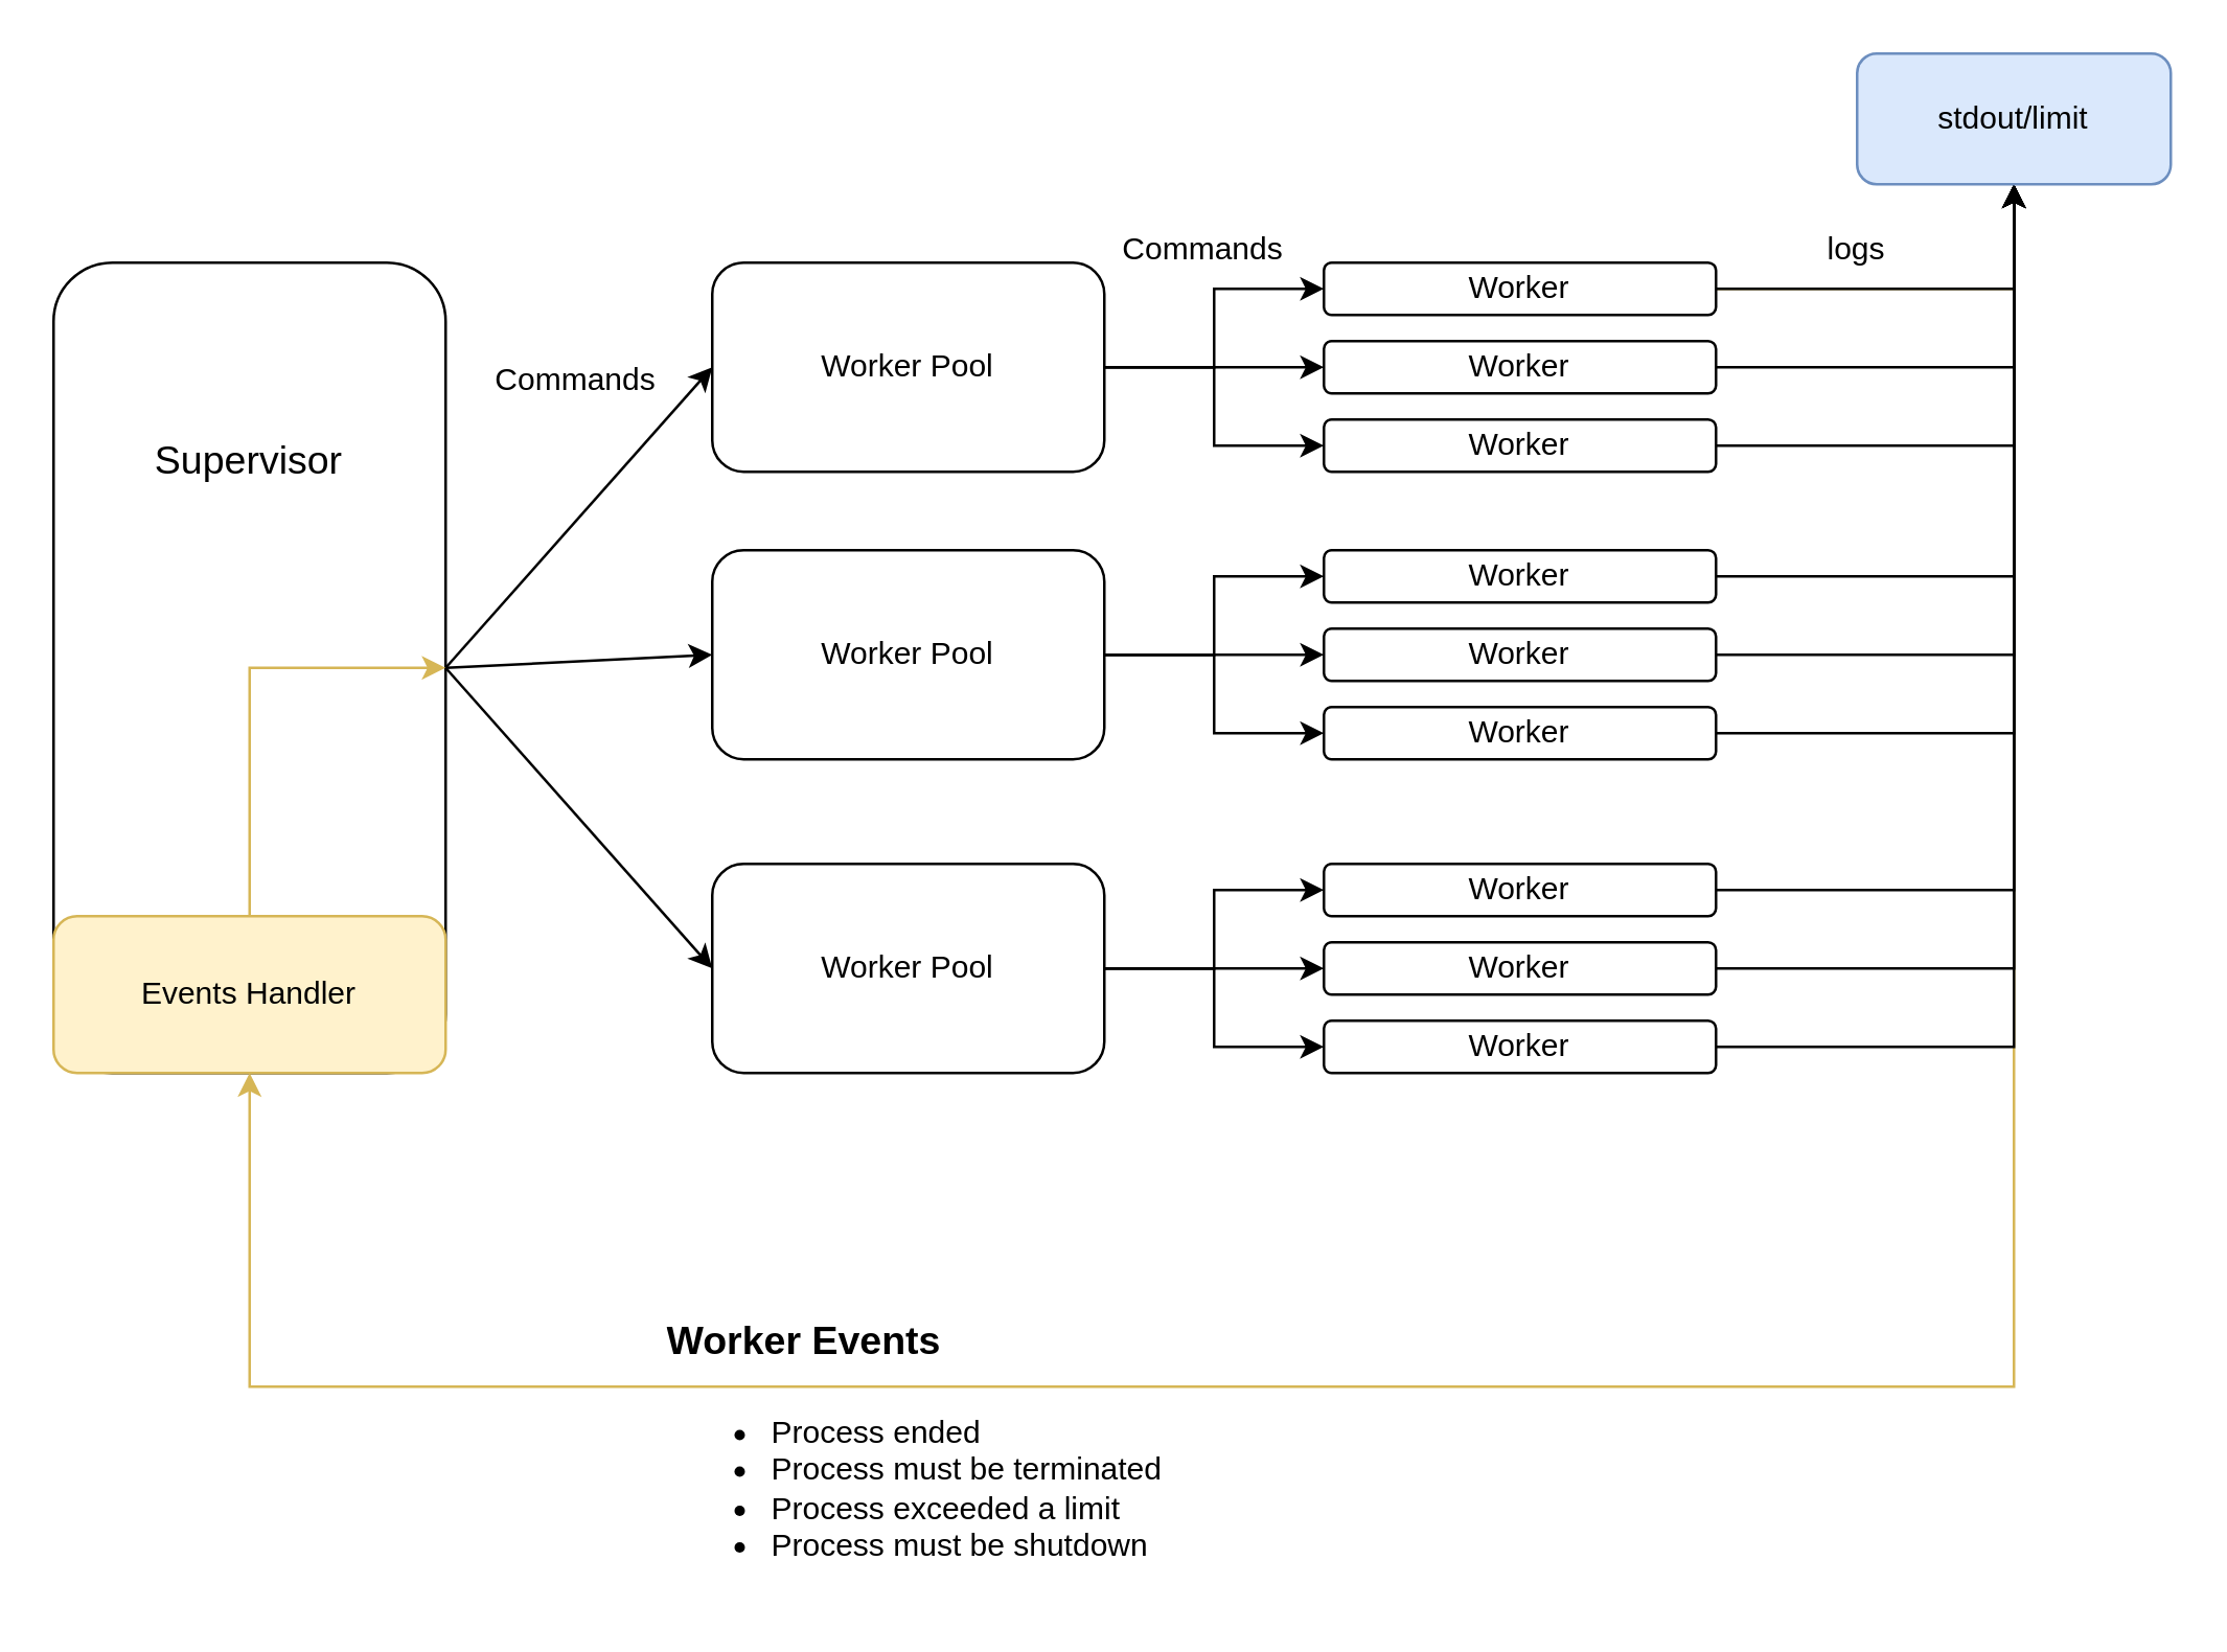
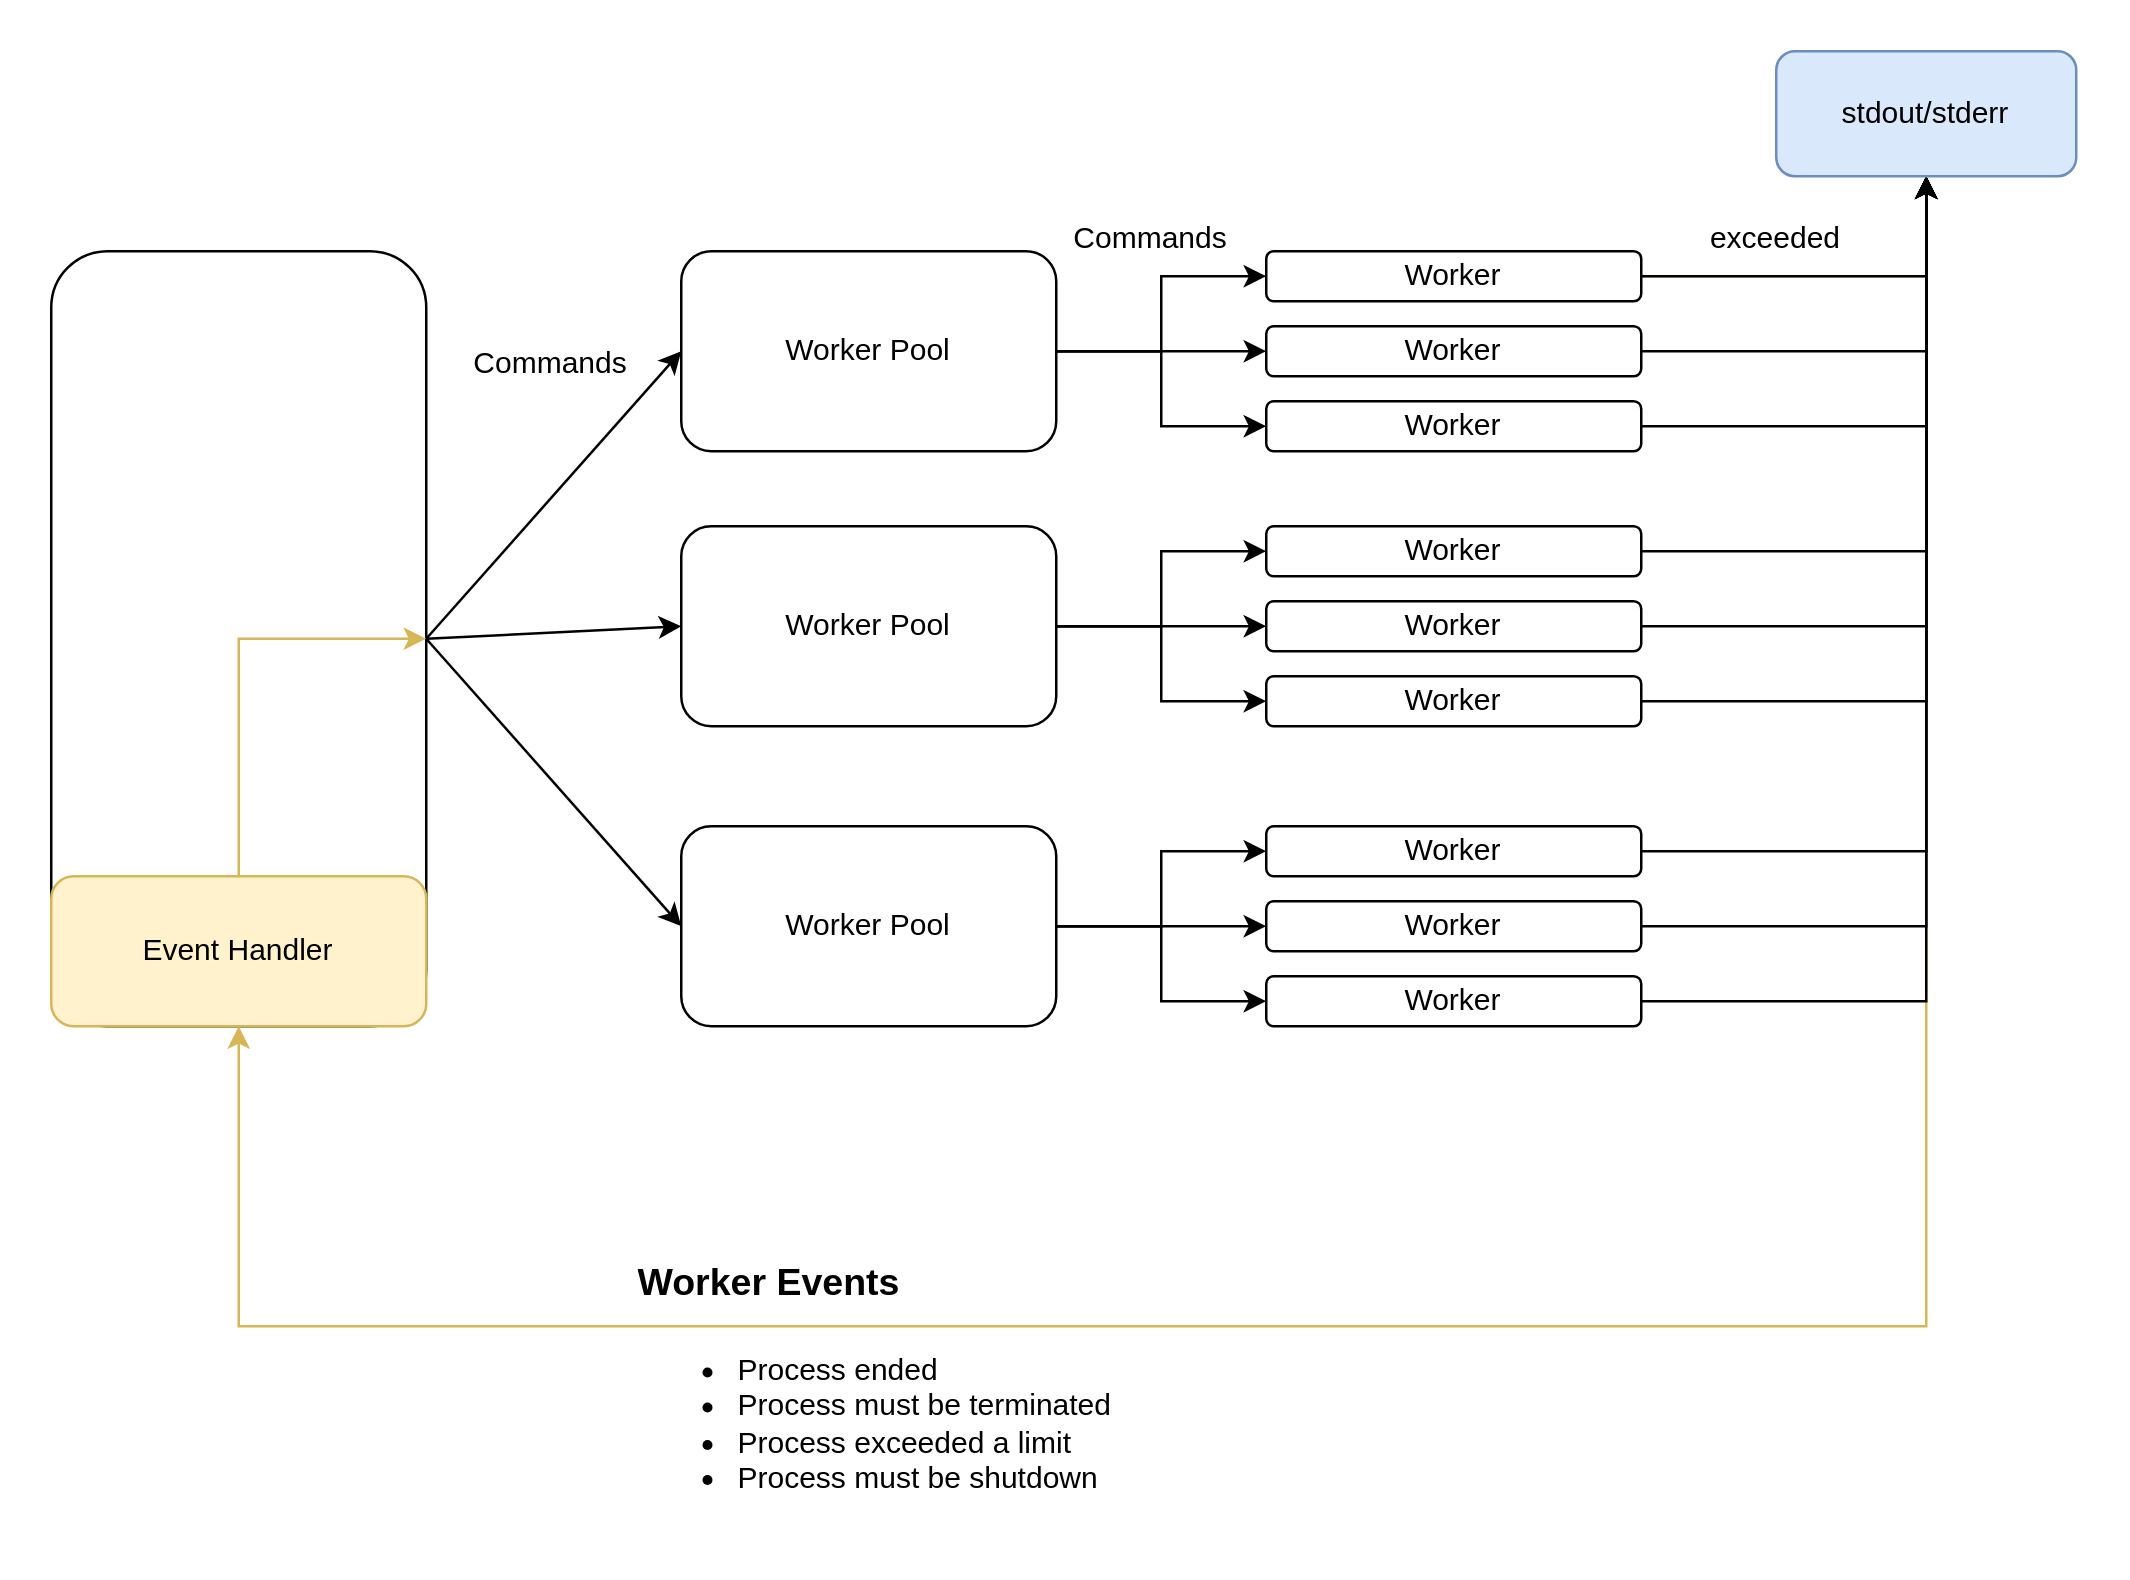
  <mxCell id="0" />
  <mxCell id="1" parent="0" />
  <mxCell id="2" value="" style="rounded=1;whiteSpace=wrap;html=1;" vertex="1" parent="1"><mxGeometry x="20" y="100" width="150" height="310" as="geometry" /></mxCell>
  <mxCell id="3" style="edgeStyle=orthogonalEdgeStyle;rounded=0;orthogonalLoop=1;jettySize=auto;html=1;entryX=0;entryY=0.5;entryDx=0;entryDy=0;" edge="1" parent="1" source="6" target="17"><mxGeometry relative="1" as="geometry" /></mxCell>
  <mxCell id="4" style="edgeStyle=orthogonalEdgeStyle;rounded=0;orthogonalLoop=1;jettySize=auto;html=1;" edge="1" parent="1" source="6" target="19"><mxGeometry relative="1" as="geometry" /></mxCell>
  <mxCell id="5" style="edgeStyle=orthogonalEdgeStyle;rounded=0;orthogonalLoop=1;jettySize=auto;html=1;entryX=0;entryY=0.5;entryDx=0;entryDy=0;" edge="1" parent="1" source="6" target="21"><mxGeometry relative="1" as="geometry" /></mxCell>
  <mxCell id="6" value="Worker Pool" style="rounded=1;whiteSpace=wrap;html=1;" vertex="1" parent="1"><mxGeometry x="272" y="100" width="150" height="80" as="geometry" /></mxCell>
  <mxCell id="7" style="edgeStyle=orthogonalEdgeStyle;rounded=0;orthogonalLoop=1;jettySize=auto;html=1;entryX=0;entryY=0.5;entryDx=0;entryDy=0;" edge="1" parent="1" source="10" target="23"><mxGeometry relative="1" as="geometry" /></mxCell>
  <mxCell id="8" style="edgeStyle=orthogonalEdgeStyle;rounded=0;orthogonalLoop=1;jettySize=auto;html=1;entryX=0;entryY=0.5;entryDx=0;entryDy=0;" edge="1" parent="1" source="10" target="25"><mxGeometry relative="1" as="geometry" /></mxCell>
  <mxCell id="9" style="edgeStyle=orthogonalEdgeStyle;rounded=0;orthogonalLoop=1;jettySize=auto;html=1;entryX=0;entryY=0.5;entryDx=0;entryDy=0;" edge="1" parent="1" source="10" target="27"><mxGeometry relative="1" as="geometry" /></mxCell>
  <mxCell id="10" value="Worker Pool" style="rounded=1;whiteSpace=wrap;html=1;" vertex="1" parent="1"><mxGeometry x="272" y="210" width="150" height="80" as="geometry" /></mxCell>
  <mxCell id="11" style="edgeStyle=orthogonalEdgeStyle;rounded=0;orthogonalLoop=1;jettySize=auto;html=1;entryX=0;entryY=0.5;entryDx=0;entryDy=0;" edge="1" parent="1" source="14" target="29"><mxGeometry relative="1" as="geometry" /></mxCell>
  <mxCell id="12" style="edgeStyle=orthogonalEdgeStyle;rounded=0;orthogonalLoop=1;jettySize=auto;html=1;entryX=0;entryY=0.5;entryDx=0;entryDy=0;" edge="1" parent="1" source="14" target="31"><mxGeometry relative="1" as="geometry" /></mxCell>
  <mxCell id="13" style="edgeStyle=orthogonalEdgeStyle;rounded=0;orthogonalLoop=1;jettySize=auto;html=1;entryX=0;entryY=0.5;entryDx=0;entryDy=0;" edge="1" parent="1" source="14" target="33"><mxGeometry relative="1" as="geometry" /></mxCell>
  <mxCell id="14" value="Worker Pool" style="rounded=1;whiteSpace=wrap;html=1;" vertex="1" parent="1"><mxGeometry x="272" y="330" width="150" height="80" as="geometry" /></mxCell>
  <mxCell id="15" style="edgeStyle=orthogonalEdgeStyle;rounded=0;orthogonalLoop=1;jettySize=auto;html=1;entryX=0.5;entryY=1;entryDx=0;entryDy=0;fillColor=#fff2cc;strokeColor=#d6b656;" edge="1" parent="1" source="17" target="40"><mxGeometry relative="1" as="geometry"><Array as="points"><mxPoint x="770" y="110" /><mxPoint x="770" y="530" /><mxPoint x="95" y="530" /></Array></mxGeometry></mxCell>
  <mxCell id="16" style="edgeStyle=orthogonalEdgeStyle;rounded=0;orthogonalLoop=1;jettySize=auto;html=1;entryX=0.5;entryY=1;entryDx=0;entryDy=0;" edge="1" parent="1" source="17" target="38"><mxGeometry relative="1" as="geometry" /></mxCell>
  <mxCell id="17" value="Worker" style="rounded=1;whiteSpace=wrap;html=1;" vertex="1" parent="1"><mxGeometry x="506" y="100" width="150" height="20" as="geometry" /></mxCell>
  <mxCell id="18" style="edgeStyle=orthogonalEdgeStyle;rounded=0;orthogonalLoop=1;jettySize=auto;html=1;entryX=0.5;entryY=1;entryDx=0;entryDy=0;" edge="1" parent="1" source="19" target="38"><mxGeometry relative="1" as="geometry" /></mxCell>
  <mxCell id="19" value="Worker" style="rounded=1;whiteSpace=wrap;html=1;" vertex="1" parent="1"><mxGeometry x="506" y="130" width="150" height="20" as="geometry" /></mxCell>
  <mxCell id="20" style="edgeStyle=orthogonalEdgeStyle;rounded=0;orthogonalLoop=1;jettySize=auto;html=1;" edge="1" parent="1" source="21" target="38"><mxGeometry relative="1" as="geometry" /></mxCell>
  <mxCell id="21" value="Worker" style="rounded=1;whiteSpace=wrap;html=1;" vertex="1" parent="1"><mxGeometry x="506" y="160" width="150" height="20" as="geometry" /></mxCell>
  <mxCell id="22" style="edgeStyle=orthogonalEdgeStyle;rounded=0;orthogonalLoop=1;jettySize=auto;html=1;entryX=0.5;entryY=1;entryDx=0;entryDy=0;" edge="1" parent="1" source="23" target="38"><mxGeometry relative="1" as="geometry" /></mxCell>
  <mxCell id="23" value="Worker" style="rounded=1;whiteSpace=wrap;html=1;" vertex="1" parent="1"><mxGeometry x="506" y="210" width="150" height="20" as="geometry" /></mxCell>
  <mxCell id="24" style="edgeStyle=orthogonalEdgeStyle;rounded=0;orthogonalLoop=1;jettySize=auto;html=1;entryX=0.5;entryY=1;entryDx=0;entryDy=0;" edge="1" parent="1" source="25" target="38"><mxGeometry relative="1" as="geometry" /></mxCell>
  <mxCell id="25" value="Worker" style="rounded=1;whiteSpace=wrap;html=1;" vertex="1" parent="1"><mxGeometry x="506" y="240" width="150" height="20" as="geometry" /></mxCell>
  <mxCell id="26" style="edgeStyle=orthogonalEdgeStyle;rounded=0;orthogonalLoop=1;jettySize=auto;html=1;entryX=0.5;entryY=1;entryDx=0;entryDy=0;" edge="1" parent="1" source="27" target="38"><mxGeometry relative="1" as="geometry" /></mxCell>
  <mxCell id="27" value="Worker" style="rounded=1;whiteSpace=wrap;html=1;" vertex="1" parent="1"><mxGeometry x="506" y="270" width="150" height="20" as="geometry" /></mxCell>
  <mxCell id="28" style="edgeStyle=orthogonalEdgeStyle;rounded=0;orthogonalLoop=1;jettySize=auto;html=1;entryX=0.5;entryY=1;entryDx=0;entryDy=0;" edge="1" parent="1" source="29" target="38"><mxGeometry relative="1" as="geometry" /></mxCell>
  <mxCell id="29" value="Worker" style="rounded=1;whiteSpace=wrap;html=1;" vertex="1" parent="1"><mxGeometry x="506" y="330" width="150" height="20" as="geometry" /></mxCell>
  <mxCell id="30" style="edgeStyle=orthogonalEdgeStyle;rounded=0;orthogonalLoop=1;jettySize=auto;html=1;entryX=0.5;entryY=1;entryDx=0;entryDy=0;" edge="1" parent="1" source="31" target="38"><mxGeometry relative="1" as="geometry" /></mxCell>
  <mxCell id="31" value="Worker" style="rounded=1;whiteSpace=wrap;html=1;" vertex="1" parent="1"><mxGeometry x="506" y="360" width="150" height="20" as="geometry" /></mxCell>
  <mxCell id="32" style="edgeStyle=orthogonalEdgeStyle;rounded=0;orthogonalLoop=1;jettySize=auto;html=1;entryX=0.5;entryY=1;entryDx=0;entryDy=0;" edge="1" parent="1" source="33" target="38"><mxGeometry relative="1" as="geometry" /></mxCell>
  <mxCell id="33" value="Worker" style="rounded=1;whiteSpace=wrap;html=1;" vertex="1" parent="1"><mxGeometry x="506" y="390" width="150" height="20" as="geometry" /></mxCell>
  <mxCell id="34" value="" style="endArrow=classic;html=1;rounded=0;exitX=1;exitY=0.5;exitDx=0;exitDy=0;entryX=0;entryY=0.5;entryDx=0;entryDy=0;" edge="1" parent="1" source="2" target="6"><mxGeometry width="50" height="50" relative="1" as="geometry"><mxPoint x="410" y="340" as="sourcePoint" /><mxPoint x="460" y="290" as="targetPoint" /></mxGeometry></mxCell>
  <mxCell id="35" value="" style="endArrow=classic;html=1;rounded=0;exitX=1;exitY=0.5;exitDx=0;exitDy=0;entryX=0;entryY=0.5;entryDx=0;entryDy=0;" edge="1" parent="1" source="2" target="10"><mxGeometry width="50" height="50" relative="1" as="geometry"><mxPoint x="410" y="340" as="sourcePoint" /><mxPoint x="460" y="290" as="targetPoint" /></mxGeometry></mxCell>
  <mxCell id="36" value="" style="endArrow=classic;html=1;rounded=0;exitX=1;exitY=0.5;exitDx=0;exitDy=0;entryX=0;entryY=0.5;entryDx=0;entryDy=0;" edge="1" parent="1" source="2" target="14"><mxGeometry width="50" height="50" relative="1" as="geometry"><mxPoint x="410" y="340" as="sourcePoint" /><mxPoint x="460" y="290" as="targetPoint" /></mxGeometry></mxCell>
  <mxCell id="37" value="Commands" style="text;html=1;strokeColor=none;fillColor=none;align=center;verticalAlign=middle;whiteSpace=wrap;rounded=0;" vertex="1" parent="1"><mxGeometry x="190" y="130" width="60" height="30" as="geometry" /></mxCell>
- <mxCell id="38" value="stdout/limit" style="rounded=1;whiteSpace=wrap;html=1;fillColor=#dae8fc;strokeColor=#6c8ebf;" vertex="1" parent="1"><mxGeometry x="710" y="20" width="120" height="50" as="geometry" /></mxCell>
+ <mxCell id="38" value="stdout/stderr" style="rounded=1;whiteSpace=wrap;html=1;fillColor=#dae8fc;strokeColor=#6c8ebf;" vertex="1" parent="1"><mxGeometry x="710" y="20" width="120" height="50" as="geometry" /></mxCell>
  <mxCell id="39" style="edgeStyle=orthogonalEdgeStyle;rounded=0;orthogonalLoop=1;jettySize=auto;html=1;entryX=1;entryY=0.5;entryDx=0;entryDy=0;fontSize=15;fillColor=#fff2cc;strokeColor=#d6b656;" edge="1" parent="1" source="40" target="2"><mxGeometry relative="1" as="geometry"><Array as="points"><mxPoint x="95" y="255" /></Array></mxGeometry></mxCell>
- <mxCell id="40" value="Events Handler" style="rounded=1;whiteSpace=wrap;html=1;fillColor=#fff2cc;strokeColor=#d6b656;" vertex="1" parent="1"><mxGeometry x="20" y="350" width="150" height="60" as="geometry" /></mxCell>
- <mxCell id="41" value="logs" style="text;html=1;strokeColor=none;fillColor=none;align=center;verticalAlign=middle;whiteSpace=wrap;rounded=0;" vertex="1" parent="1"><mxGeometry x="670" y="80" width="80" height="30" as="geometry" /></mxCell>
+ <mxCell id="40" value="Event Handler" style="rounded=1;whiteSpace=wrap;html=1;fillColor=#fff2cc;strokeColor=#d6b656;" vertex="1" parent="1"><mxGeometry x="20" y="350" width="150" height="60" as="geometry" /></mxCell>
+ <mxCell id="41" value="exceeded" style="text;html=1;strokeColor=none;fillColor=none;align=center;verticalAlign=middle;whiteSpace=wrap;rounded=0;" vertex="1" parent="1"><mxGeometry x="670" y="80" width="80" height="30" as="geometry" /></mxCell>
  <mxCell id="42" value="Commands" style="text;html=1;strokeColor=none;fillColor=none;align=center;verticalAlign=middle;whiteSpace=wrap;rounded=0;" vertex="1" parent="1"><mxGeometry x="430" y="80" width="60" height="30" as="geometry" /></mxCell>
  <mxCell id="43" value="&lt;h1&gt;&lt;font style=&quot;font-size: 15px;&quot;&gt;Worker Events&lt;/font&gt;&lt;/h1&gt;&lt;p&gt;&lt;/p&gt;&lt;ul&gt;&lt;li&gt;Process ended&lt;/li&gt;&lt;li&gt;Process must be terminated&lt;/li&gt;&lt;li&gt;Process exceeded a limit&lt;br&gt;&lt;/li&gt;&lt;li&gt;Process must be shutdown&lt;/li&gt;&lt;/ul&gt;&lt;p&gt;&lt;/p&gt;" style="text;html=1;strokeColor=none;fillColor=none;spacing=5;spacingTop=-20;whiteSpace=wrap;overflow=hidden;rounded=0;" vertex="1" parent="1"><mxGeometry x="250" y="490" width="300" height="120" as="geometry" /></mxCell>
- <mxCell id="44" value="Supervisor" style="text;html=1;strokeColor=none;fillColor=none;align=center;verticalAlign=middle;whiteSpace=wrap;rounded=0;fontSize=15;" vertex="1" parent="1"><mxGeometry x="50" y="160" width="90" height="30" as="geometry" /></mxCell>
